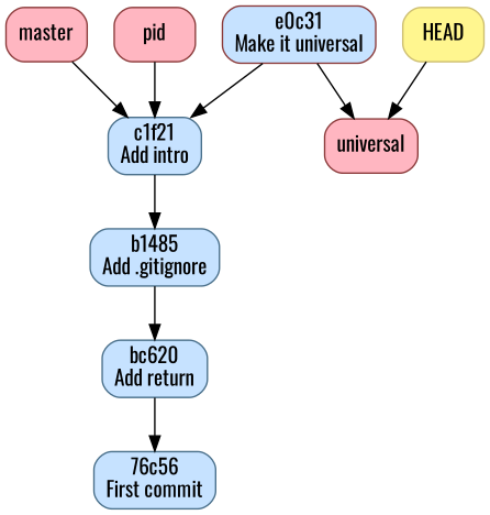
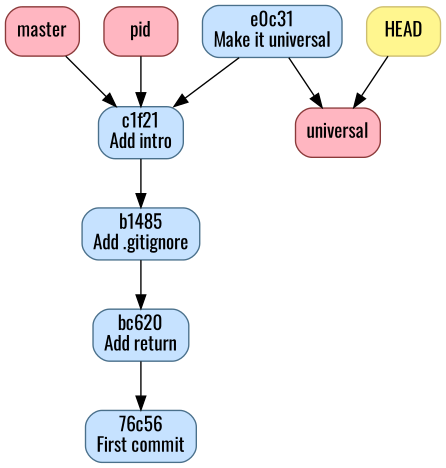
  digraph {
    fontname=Oswald
    node [color=skyblue4 fillcolor=slategray1 fontname=Oswald shape=box style="rounded,filled"]
    edge [fontname=Oswald]
    n1 [color=indianred4 fillcolor=lightpink label=master]
    n2 [label="c1f21\nAdd intro"]
    n3 [label="b1485\nAdd .gitignore"]
    n4 [label="bc620\nAdd return"]
    n5 [color=indianred4 fillcolor=lightpink label=pid]
    n6 [color=indianred4 fillcolor=lightpink label=universal]
-   n7 [color=indianred4 label="e0c31\nMake it universal"]
+   n7 [label="e0c31\nMake it universal"]
    n8 [color=lightgoldenrod3 fillcolor=khaki1 label=HEAD]
    n9 [label="76c56\nFirst commit"]
    n1 -> n2
    n2 -> n3
    n3 -> n4
    n4 -> n9
    n5 -> n2
    n7 -> n2
    n7 -> n6
    n8 -> n6
  }
